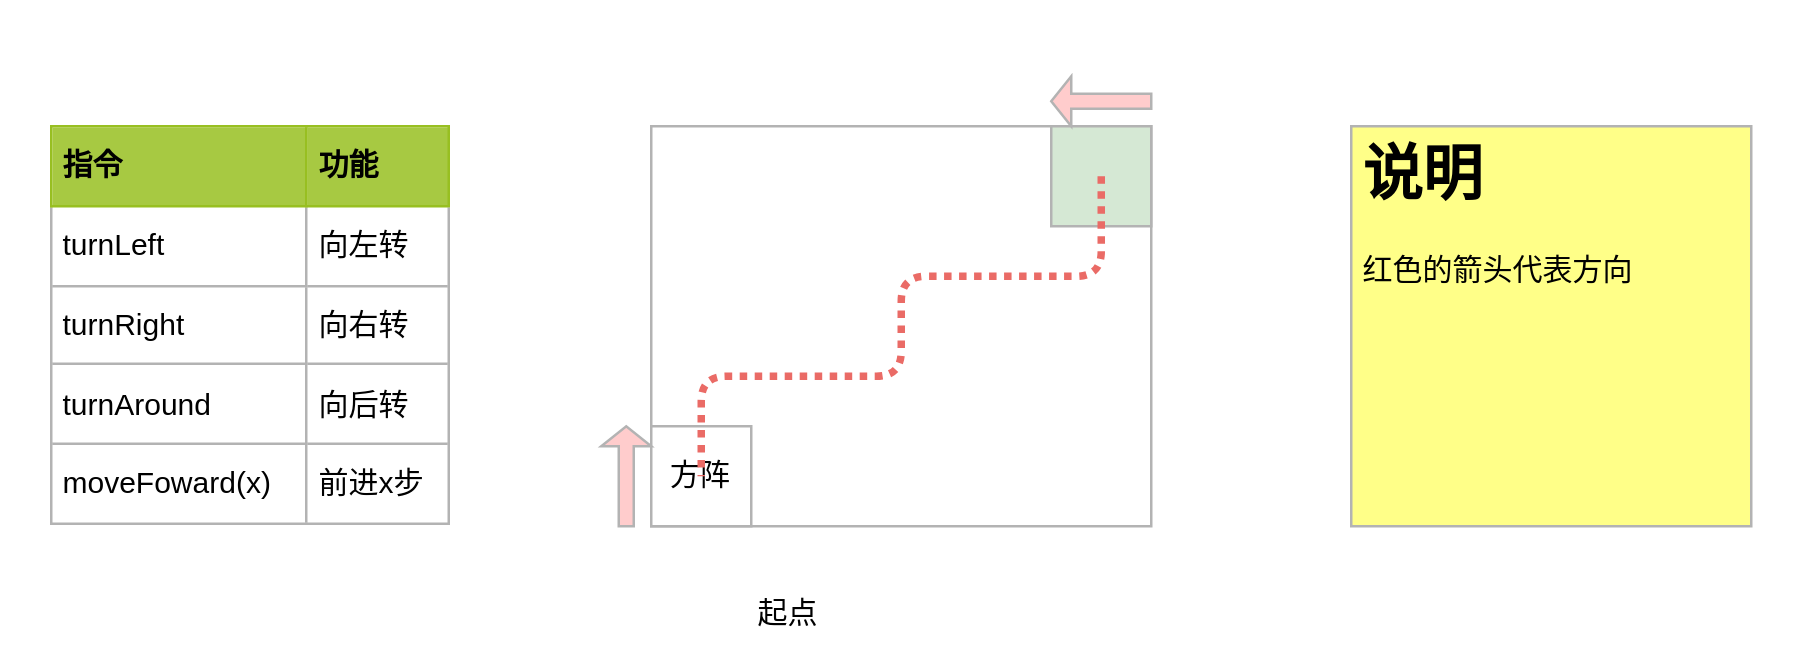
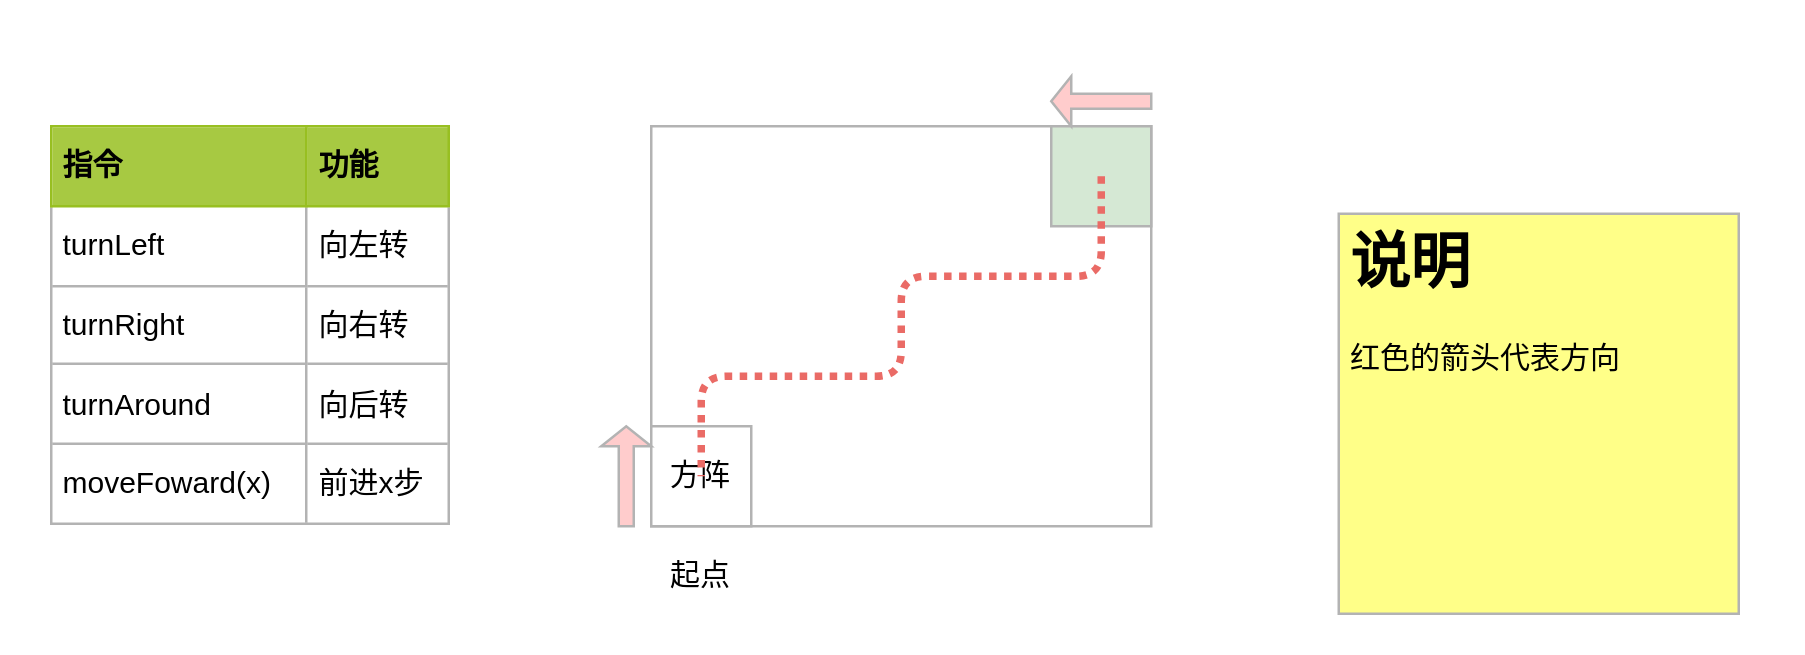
  <mxCell id="0" />
  <mxCell id="1" parent="0" />
  <mxCell id="2" value="" style="rounded=0;whiteSpace=wrap;html=1;shadow=0;comic=0;fillColor=none;glass=0;strokeColor=#B3B3B3;" vertex="1" parent="1"><mxGeometry x="260" y="50" width="200" height="160" as="geometry" /></mxCell>
  <mxCell id="3" value="" style="rounded=0;whiteSpace=wrap;html=1;shadow=0;glass=0;comic=0;fillColor=#d5e8d4;strokeColor=#B3B3B3;" vertex="1" parent="1"><mxGeometry x="420" y="50" width="40" height="40" as="geometry" /></mxCell>
  <mxCell id="4" value="方阵" style="whiteSpace=wrap;html=1;aspect=fixed;fillColor=#ffffff;strokeColor=#B3B3B3;comic=0;shadow=0;" vertex="1" parent="1"><mxGeometry x="260" y="170" width="40" height="40" as="geometry" /></mxCell>
  <mxCell id="5" value="" style="endArrow=none;html=1;strokeWidth=3;strokeColor=#EA6B66;dashed=1;dashPattern=1 1;" edge="1" parent="1"><mxGeometry width="50" height="50" relative="1" as="geometry"><mxPoint x="440" y="70" as="sourcePoint" /><mxPoint x="280" y="190" as="targetPoint" /><Array as="points"><mxPoint x="440" y="110" /><mxPoint x="360" y="110" /><mxPoint x="360" y="150" /><mxPoint x="280" y="150" /></Array></mxGeometry></mxCell>
  <mxCell id="6" value="&lt;table border=&quot;1&quot; width=&quot;100%&quot; cellpadding=&quot;4&quot; style=&quot;width: 100% ; height: 100% ; border-collapse: collapse ; border: 1px solid rgb(179 , 179 , 179) ; background-color: rgb(255 , 255 , 255)&quot;&gt;&lt;tbody&gt;&lt;tr style=&quot;background-color: #a7c942 ; color: #ffffff ; border: 1px solid #98bf21&quot;&gt;&lt;th align=&quot;left&quot;&gt;&lt;font color=&quot;#000000&quot;&gt;指令&lt;/font&gt;&lt;/th&gt;&lt;th align=&quot;left&quot;&gt;&lt;font color=&quot;#000000&quot;&gt;功能&lt;/font&gt;&lt;/th&gt;&lt;/tr&gt;&lt;tr&gt;&lt;td&gt;turnLeft&lt;/td&gt;&lt;td&gt;向左转&lt;/td&gt;&lt;/tr&gt;&lt;tr&gt;&lt;td&gt;&lt;span&gt;turnRight&lt;/span&gt;&lt;/td&gt;&lt;td&gt;向右转&lt;br&gt;&lt;/td&gt;&lt;/tr&gt;&lt;tr&gt;&lt;td&gt;turnAround&lt;br&gt;&lt;/td&gt;&lt;td&gt;向后转&lt;/td&gt;&lt;/tr&gt;&lt;tr&gt;&lt;td&gt;moveFoward(x)&lt;br&gt;&lt;/td&gt;&lt;td&gt;前进x步&lt;br&gt;&lt;/td&gt;&lt;/tr&gt;&lt;/tbody&gt;&lt;/table&gt;" style="text;html=1;strokeColor=none;fillColor=none;overflow=fill;rounded=0;shadow=0;glass=0;comic=0;" vertex="1" parent="1"><mxGeometry x="20" y="50" width="160" height="160" as="geometry" /></mxCell>
  <mxCell id="7" value="" style="shape=singleArrow;direction=north;whiteSpace=wrap;html=1;rounded=0;shadow=0;glass=0;comic=0;strokeColor=#B3B3B3;fillColor=#ffcccc;" vertex="1" parent="1"><mxGeometry x="240" y="170" width="20" height="40" as="geometry" /></mxCell>
  <mxCell id="8" value="" style="shape=singleArrow;direction=north;whiteSpace=wrap;html=1;rounded=0;shadow=0;glass=0;comic=0;strokeColor=#B3B3B3;fillColor=#ffcccc;rotation=-90;" vertex="1" parent="1"><mxGeometry x="430" y="20" width="20" height="40" as="geometry" /></mxCell>
- <mxCell id="9" value="起点" style="text;html=1;strokeColor=none;fillColor=none;align=center;verticalAlign=middle;whiteSpace=wrap;rounded=0;shadow=0;glass=0;comic=0;" vertex="1" parent="1"><mxGeometry x="295" y="235" width="40" height="20" as="geometry" /></mxCell>
- <mxCell id="10" value="&lt;h1&gt;说明&lt;/h1&gt;&lt;p&gt;红色的箭头代表方向&lt;/p&gt;" style="text;html=1;strokeColor=#B3B3B3;fillColor=#ffff88;spacing=5;spacingTop=-20;whiteSpace=wrap;overflow=hidden;rounded=0;shadow=0;glass=0;comic=0;" vertex="1" parent="1"><mxGeometry x="540" y="50" width="160" height="160" as="geometry" /></mxCell>
+ <mxCell id="9" value="起点" style="text;html=1;strokeColor=none;fillColor=none;align=center;verticalAlign=middle;whiteSpace=wrap;rounded=0;shadow=0;glass=0;comic=0;" vertex="1" parent="1"><mxGeometry x="260" y="220" width="40" height="20" as="geometry" /></mxCell>
+ <mxCell id="10" value="&lt;h1&gt;说明&lt;/h1&gt;&lt;p&gt;红色的箭头代表方向&lt;/p&gt;" style="text;html=1;strokeColor=#B3B3B3;fillColor=#ffff88;spacing=5;spacingTop=-20;whiteSpace=wrap;overflow=hidden;rounded=0;shadow=0;glass=0;comic=0;" vertex="1" parent="1"><mxGeometry x="535" y="85" width="160" height="160" as="geometry" /></mxCell>
